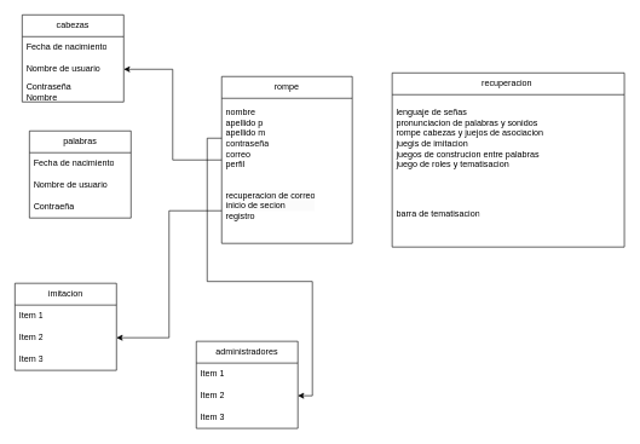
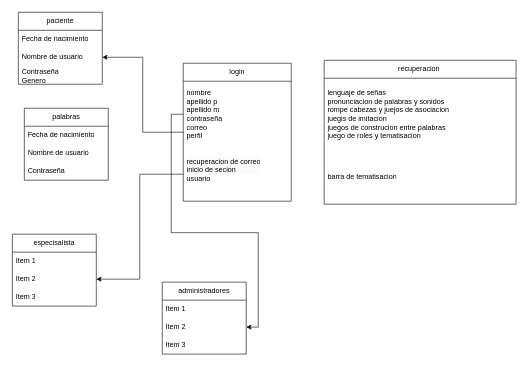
  <mxCell id="0" />
  <mxCell id="1" parent="0" />
  <mxCell id="2" style="edgeStyle=orthogonalEdgeStyle;rounded=0;orthogonalLoop=1;jettySize=auto;html=1;" edge="1" parent="1" source="3" target="11"><mxGeometry relative="1" as="geometry" /></mxCell>
- <mxCell id="3" value="rompe" style="swimlane;fontStyle=0;childLayout=stackLayout;horizontal=1;startSize=30;horizontalStack=0;resizeParent=1;resizeParentMax=0;resizeLast=0;collapsible=1;marginBottom=0;whiteSpace=wrap;html=1;" vertex="1" parent="1"><mxGeometry x="305" y="105" width="180" height="230" as="geometry"><mxRectangle x="340" y="330" width="70" height="30" as="alternateBounds" /></mxGeometry></mxCell>
+ <mxCell id="3" value="login" style="swimlane;fontStyle=0;childLayout=stackLayout;horizontal=1;startSize=30;horizontalStack=0;resizeParent=1;resizeParentMax=0;resizeLast=0;collapsible=1;marginBottom=0;whiteSpace=wrap;html=1;" vertex="1" parent="1"><mxGeometry x="305" y="105" width="180" height="230" as="geometry"><mxRectangle x="340" y="330" width="70" height="30" as="alternateBounds" /></mxGeometry></mxCell>
  <mxCell id="4" value="nombre&lt;div&gt;apellido p&lt;/div&gt;&lt;div&gt;&lt;span style=&quot;background-color: initial;&quot;&gt;apellido m&lt;/span&gt;&lt;/div&gt;&lt;div&gt;contraseña&lt;/div&gt;&lt;div&gt;&lt;div&gt;correo&lt;/div&gt;&lt;/div&gt;&lt;div&gt;perfil&lt;/div&gt;" style="text;strokeColor=none;fillColor=none;align=left;verticalAlign=middle;spacingLeft=4;spacingRight=4;overflow=hidden;points=[[0,0.5],[1,0.5]];portConstraint=eastwest;rotatable=0;whiteSpace=wrap;html=1;" vertex="1" parent="3"><mxGeometry y="30" width="180" height="110" as="geometry" /></mxCell>
- <mxCell id="5" value="&lt;br&gt;&lt;div style=&quot;forced-color-adjust: none; color: rgb(0, 0, 0); font-family: Helvetica; font-size: 12px; font-style: normal; font-variant-ligatures: normal; font-variant-caps: normal; font-weight: 400; letter-spacing: normal; orphans: 2; text-align: left; text-indent: 0px; text-transform: none; widows: 2; word-spacing: 0px; -webkit-text-stroke-width: 0px; white-space: normal; background-color: rgb(251, 251, 251); text-decoration-thickness: initial; text-decoration-style: initial; text-decoration-color: initial;&quot;&gt;recuperacion de correo&lt;/div&gt;&lt;div style=&quot;forced-color-adjust: none; color: rgb(0, 0, 0); font-family: Helvetica; font-size: 12px; font-style: normal; font-variant-ligatures: normal; font-variant-caps: normal; font-weight: 400; letter-spacing: normal; orphans: 2; text-align: left; text-indent: 0px; text-transform: none; widows: 2; word-spacing: 0px; -webkit-text-stroke-width: 0px; white-space: normal; background-color: rgb(251, 251, 251); text-decoration-thickness: initial; text-decoration-style: initial; text-decoration-color: initial;&quot;&gt;inicio de secion&lt;/div&gt;registro&lt;div&gt;&lt;br&gt;&lt;div&gt;&lt;br&gt;&lt;/div&gt;&lt;/div&gt;" style="text;strokeColor=none;fillColor=none;align=left;verticalAlign=middle;spacingLeft=4;spacingRight=4;overflow=hidden;points=[[0,0.5],[1,0.5]];portConstraint=eastwest;rotatable=0;whiteSpace=wrap;html=1;" vertex="1" parent="3"><mxGeometry y="140" width="180" height="90" as="geometry" /></mxCell>
+ <mxCell id="5" value="&lt;br&gt;&lt;div style=&quot;forced-color-adjust: none; color: rgb(0, 0, 0); font-family: Helvetica; font-size: 12px; font-style: normal; font-variant-ligatures: normal; font-variant-caps: normal; font-weight: 400; letter-spacing: normal; orphans: 2; text-align: left; text-indent: 0px; text-transform: none; widows: 2; word-spacing: 0px; -webkit-text-stroke-width: 0px; white-space: normal; background-color: rgb(251, 251, 251); text-decoration-thickness: initial; text-decoration-style: initial; text-decoration-color: initial;&quot;&gt;recuperacion de correo&lt;/div&gt;&lt;div style=&quot;forced-color-adjust: none; color: rgb(0, 0, 0); font-family: Helvetica; font-size: 12px; font-style: normal; font-variant-ligatures: normal; font-variant-caps: normal; font-weight: 400; letter-spacing: normal; orphans: 2; text-align: left; text-indent: 0px; text-transform: none; widows: 2; word-spacing: 0px; -webkit-text-stroke-width: 0px; white-space: normal; background-color: rgb(251, 251, 251); text-decoration-thickness: initial; text-decoration-style: initial; text-decoration-color: initial;&quot;&gt;inicio de secion&lt;/div&gt;usuario&lt;div&gt;&lt;br&gt;&lt;div&gt;&lt;br&gt;&lt;/div&gt;&lt;/div&gt;" style="text;strokeColor=none;fillColor=none;align=left;verticalAlign=middle;spacingLeft=4;spacingRight=4;overflow=hidden;points=[[0,0.5],[1,0.5]];portConstraint=eastwest;rotatable=0;whiteSpace=wrap;html=1;" vertex="1" parent="3"><mxGeometry y="140" width="180" height="90" as="geometry" /></mxCell>
  <mxCell id="6" value="recuperacion&amp;nbsp;" style="swimlane;fontStyle=0;childLayout=stackLayout;horizontal=1;startSize=30;horizontalStack=0;resizeParent=1;resizeParentMax=0;resizeLast=0;collapsible=1;marginBottom=0;whiteSpace=wrap;html=1;" vertex="1" parent="1"><mxGeometry x="540" y="100" width="320" height="240" as="geometry" /></mxCell>
  <mxCell id="7" value="&lt;div&gt;lenguaje de señas&lt;/div&gt;&lt;div&gt;pronunciacion de palabras y sonidos&lt;/div&gt;&lt;div&gt;rompe cabezas y juejos de asociacion&lt;/div&gt;&lt;div&gt;juegis de imitacion&lt;/div&gt;&lt;div&gt;juegos de construcion entre palabras&lt;/div&gt;&lt;div&gt;juego de roles y tematisacion&amp;nbsp;&lt;/div&gt;" style="text;strokeColor=none;fillColor=none;align=left;verticalAlign=middle;spacingLeft=4;spacingRight=4;overflow=hidden;points=[[0,0.5],[1,0.5]];portConstraint=eastwest;rotatable=0;whiteSpace=wrap;html=1;" vertex="1" parent="6"><mxGeometry y="30" width="320" height="120" as="geometry" /></mxCell>
  <mxCell id="8" value="barra de tematisacion" style="text;strokeColor=none;fillColor=none;align=left;verticalAlign=middle;spacingLeft=4;spacingRight=4;overflow=hidden;points=[[0,0.5],[1,0.5]];portConstraint=eastwest;rotatable=0;whiteSpace=wrap;html=1;" vertex="1" parent="6"><mxGeometry y="150" width="320" height="90" as="geometry" /></mxCell>
- <mxCell id="9" value="cabezas" style="swimlane;fontStyle=0;childLayout=stackLayout;horizontal=1;startSize=30;horizontalStack=0;resizeParent=1;resizeParentMax=0;resizeLast=0;collapsible=1;marginBottom=0;whiteSpace=wrap;html=1;" vertex="1" parent="1"><mxGeometry x="30" y="20" width="140" height="120" as="geometry" /></mxCell>
+ <mxCell id="9" value="paciente" style="swimlane;fontStyle=0;childLayout=stackLayout;horizontal=1;startSize=30;horizontalStack=0;resizeParent=1;resizeParentMax=0;resizeLast=0;collapsible=1;marginBottom=0;whiteSpace=wrap;html=1;" vertex="1" parent="1"><mxGeometry x="30" y="20" width="140" height="120" as="geometry" /></mxCell>
  <mxCell id="10" value="Fecha de nacimiento" style="text;strokeColor=none;fillColor=none;align=left;verticalAlign=middle;spacingLeft=4;spacingRight=4;overflow=hidden;points=[[0,0.5],[1,0.5]];portConstraint=eastwest;rotatable=0;whiteSpace=wrap;html=1;" vertex="1" parent="9"><mxGeometry y="30" width="140" height="30" as="geometry" /></mxCell>
  <mxCell id="11" value="Nombre de usuario" style="text;strokeColor=none;fillColor=none;align=left;verticalAlign=middle;spacingLeft=4;spacingRight=4;overflow=hidden;points=[[0,0.5],[1,0.5]];portConstraint=eastwest;rotatable=0;whiteSpace=wrap;html=1;" vertex="1" parent="9"><mxGeometry y="60" width="140" height="30" as="geometry" /></mxCell>
- <mxCell id="12" value="Contraseña&lt;div&gt;Nombre&lt;/div&gt;&lt;div&gt;&lt;br&gt;&lt;/div&gt;" style="text;strokeColor=none;fillColor=none;align=left;verticalAlign=middle;spacingLeft=4;spacingRight=4;overflow=hidden;points=[[0,0.5],[1,0.5]];portConstraint=eastwest;rotatable=0;whiteSpace=wrap;html=1;" vertex="1" parent="9"><mxGeometry y="90" width="140" height="30" as="geometry" /></mxCell>
+ <mxCell id="12" value="Contraseña&lt;div&gt;Genero&lt;/div&gt;&lt;div&gt;&lt;br&gt;&lt;/div&gt;" style="text;strokeColor=none;fillColor=none;align=left;verticalAlign=middle;spacingLeft=4;spacingRight=4;overflow=hidden;points=[[0,0.5],[1,0.5]];portConstraint=eastwest;rotatable=0;whiteSpace=wrap;html=1;" vertex="1" parent="9"><mxGeometry y="90" width="140" height="30" as="geometry" /></mxCell>
  <mxCell id="13" value="palabras" style="swimlane;fontStyle=0;childLayout=stackLayout;horizontal=1;startSize=30;horizontalStack=0;resizeParent=1;resizeParentMax=0;resizeLast=0;collapsible=1;marginBottom=0;whiteSpace=wrap;html=1;" vertex="1" parent="1"><mxGeometry x="40" y="180" width="140" height="120" as="geometry" /></mxCell>
  <mxCell id="14" value="Fecha de nacimiento" style="text;strokeColor=none;fillColor=none;align=left;verticalAlign=middle;spacingLeft=4;spacingRight=4;overflow=hidden;points=[[0,0.5],[1,0.5]];portConstraint=eastwest;rotatable=0;whiteSpace=wrap;html=1;" vertex="1" parent="13"><mxGeometry y="30" width="140" height="30" as="geometry" /></mxCell>
  <mxCell id="15" value="Nombre de usuario" style="text;strokeColor=none;fillColor=none;align=left;verticalAlign=middle;spacingLeft=4;spacingRight=4;overflow=hidden;points=[[0,0.5],[1,0.5]];portConstraint=eastwest;rotatable=0;whiteSpace=wrap;html=1;" vertex="1" parent="13"><mxGeometry y="60" width="140" height="30" as="geometry" /></mxCell>
- <mxCell id="16" value="Contraeña" style="text;strokeColor=none;fillColor=none;align=left;verticalAlign=middle;spacingLeft=4;spacingRight=4;overflow=hidden;points=[[0,0.5],[1,0.5]];portConstraint=eastwest;rotatable=0;whiteSpace=wrap;html=1;" vertex="1" parent="13"><mxGeometry y="90" width="140" height="30" as="geometry" /></mxCell>
- <mxCell id="17" value="imitacion" style="swimlane;fontStyle=0;childLayout=stackLayout;horizontal=1;startSize=30;horizontalStack=0;resizeParent=1;resizeParentMax=0;resizeLast=0;collapsible=1;marginBottom=0;whiteSpace=wrap;html=1;" vertex="1" parent="1"><mxGeometry x="20" y="390" width="140" height="120" as="geometry" /></mxCell>
+ <mxCell id="16" value="Contraseña" style="text;strokeColor=none;fillColor=none;align=left;verticalAlign=middle;spacingLeft=4;spacingRight=4;overflow=hidden;points=[[0,0.5],[1,0.5]];portConstraint=eastwest;rotatable=0;whiteSpace=wrap;html=1;" vertex="1" parent="13"><mxGeometry y="90" width="140" height="30" as="geometry" /></mxCell>
+ <mxCell id="17" value="especisalista" style="swimlane;fontStyle=0;childLayout=stackLayout;horizontal=1;startSize=30;horizontalStack=0;resizeParent=1;resizeParentMax=0;resizeLast=0;collapsible=1;marginBottom=0;whiteSpace=wrap;html=1;" vertex="1" parent="1"><mxGeometry x="20" y="390" width="140" height="120" as="geometry" /></mxCell>
  <mxCell id="18" value="Item 1" style="text;strokeColor=none;fillColor=none;align=left;verticalAlign=middle;spacingLeft=4;spacingRight=4;overflow=hidden;points=[[0,0.5],[1,0.5]];portConstraint=eastwest;rotatable=0;whiteSpace=wrap;html=1;" vertex="1" parent="17"><mxGeometry y="30" width="140" height="30" as="geometry" /></mxCell>
  <mxCell id="19" value="Item 2" style="text;strokeColor=none;fillColor=none;align=left;verticalAlign=middle;spacingLeft=4;spacingRight=4;overflow=hidden;points=[[0,0.5],[1,0.5]];portConstraint=eastwest;rotatable=0;whiteSpace=wrap;html=1;" vertex="1" parent="17"><mxGeometry y="60" width="140" height="30" as="geometry" /></mxCell>
  <mxCell id="20" value="Item 3" style="text;strokeColor=none;fillColor=none;align=left;verticalAlign=middle;spacingLeft=4;spacingRight=4;overflow=hidden;points=[[0,0.5],[1,0.5]];portConstraint=eastwest;rotatable=0;whiteSpace=wrap;html=1;" vertex="1" parent="17"><mxGeometry y="90" width="140" height="30" as="geometry" /></mxCell>
  <mxCell id="21" style="edgeStyle=orthogonalEdgeStyle;rounded=0;orthogonalLoop=1;jettySize=auto;html=1;entryX=1;entryY=0.5;entryDx=0;entryDy=0;" edge="1" parent="1" source="5" target="19"><mxGeometry relative="1" as="geometry" /></mxCell>
  <mxCell id="22" value="administradores" style="swimlane;fontStyle=0;childLayout=stackLayout;horizontal=1;startSize=30;horizontalStack=0;resizeParent=1;resizeParentMax=0;resizeLast=0;collapsible=1;marginBottom=0;whiteSpace=wrap;html=1;" vertex="1" parent="1"><mxGeometry x="270" y="470" width="140" height="120" as="geometry" /></mxCell>
  <mxCell id="23" value="Item 1" style="text;strokeColor=none;fillColor=none;align=left;verticalAlign=middle;spacingLeft=4;spacingRight=4;overflow=hidden;points=[[0,0.5],[1,0.5]];portConstraint=eastwest;rotatable=0;whiteSpace=wrap;html=1;" vertex="1" parent="22"><mxGeometry y="30" width="140" height="30" as="geometry" /></mxCell>
  <mxCell id="24" value="Item 2" style="text;strokeColor=none;fillColor=none;align=left;verticalAlign=middle;spacingLeft=4;spacingRight=4;overflow=hidden;points=[[0,0.5],[1,0.5]];portConstraint=eastwest;rotatable=0;whiteSpace=wrap;html=1;" vertex="1" parent="22"><mxGeometry y="60" width="140" height="30" as="geometry" /></mxCell>
  <mxCell id="25" value="Item 3" style="text;strokeColor=none;fillColor=none;align=left;verticalAlign=middle;spacingLeft=4;spacingRight=4;overflow=hidden;points=[[0,0.5],[1,0.5]];portConstraint=eastwest;rotatable=0;whiteSpace=wrap;html=1;" vertex="1" parent="22"><mxGeometry y="90" width="140" height="30" as="geometry" /></mxCell>
  <mxCell id="26" style="edgeStyle=orthogonalEdgeStyle;rounded=0;orthogonalLoop=1;jettySize=auto;html=1;" edge="1" parent="1" source="4" target="24"><mxGeometry relative="1" as="geometry" /></mxCell>
